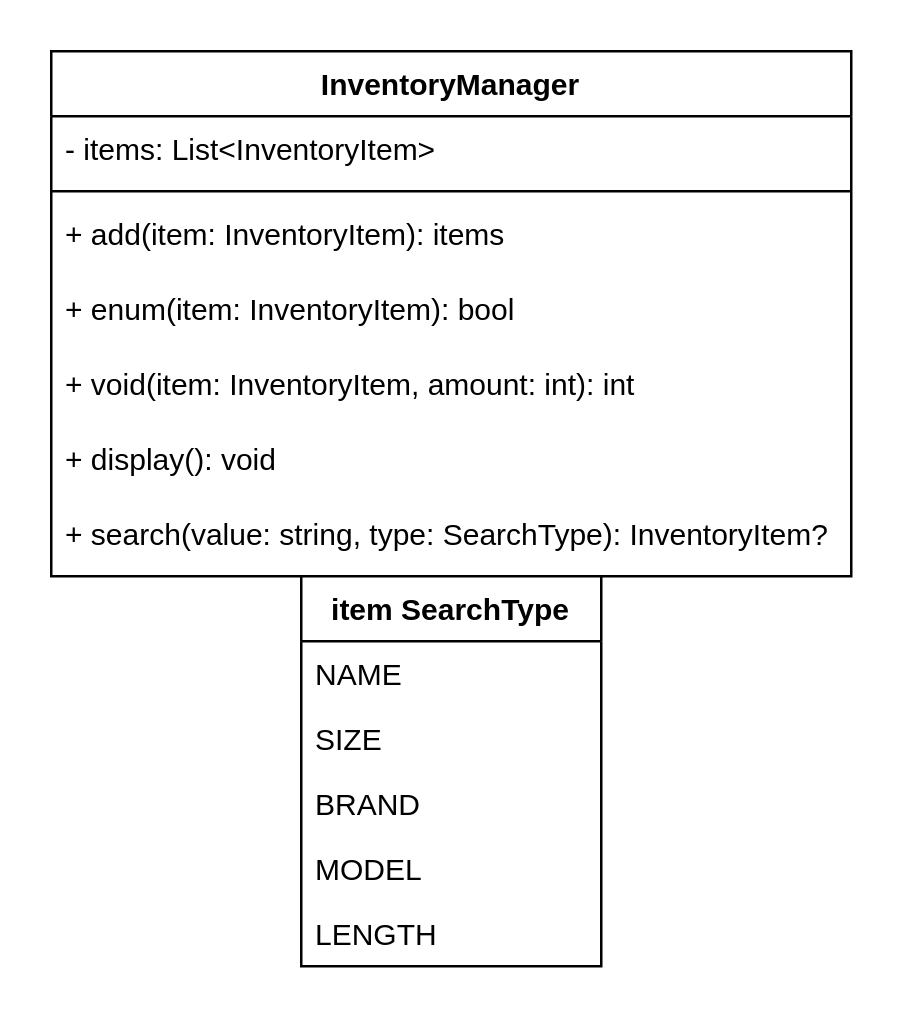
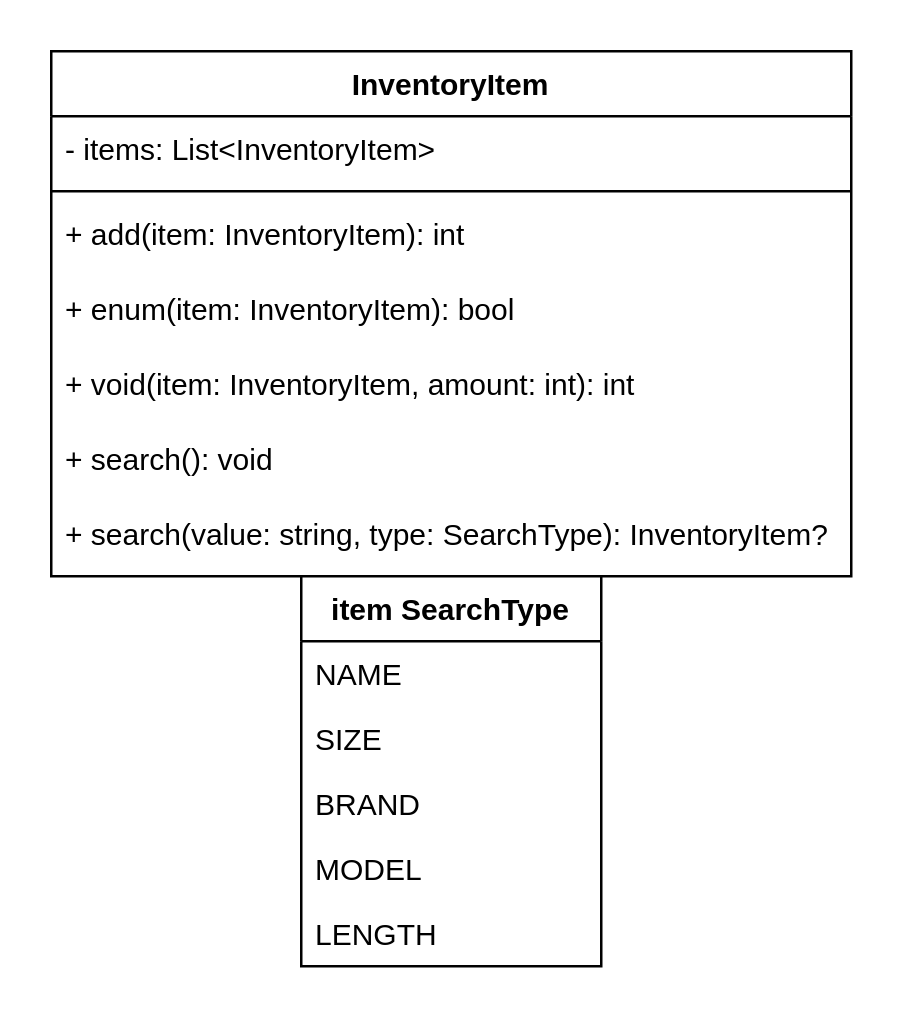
  <mxCell id="0" />
  <mxCell id="1" parent="0" />
- <mxCell id="2" value="InventoryManager" style="swimlane;fontStyle=1;align=center;verticalAlign=top;childLayout=stackLayout;horizontal=1;startSize=26;horizontalStack=0;resizeParent=1;resizeParentMax=0;resizeLast=0;collapsible=1;marginBottom=0;" parent="1" vertex="1"><mxGeometry width="320" height="210" as="geometry" x="20" y="20" /></mxCell>
+ <mxCell id="2" value="InventoryItem" style="swimlane;fontStyle=1;align=center;verticalAlign=top;childLayout=stackLayout;horizontal=1;startSize=26;horizontalStack=0;resizeParent=1;resizeParentMax=0;resizeLast=0;collapsible=1;marginBottom=0;" parent="1" vertex="1"><mxGeometry width="320" height="210" as="geometry" x="20" y="20" /></mxCell>
  <mxCell id="3" value="- items: List&lt;InventoryItem&gt;" style="text;strokeColor=none;fillColor=none;align=left;verticalAlign=top;spacingLeft=4;spacingRight=4;overflow=hidden;rotatable=0;points=[[0,0.5],[1,0.5]];portConstraint=eastwest;" parent="2" vertex="1"><mxGeometry y="26" width="320" height="26" as="geometry" /></mxCell>
  <mxCell id="4" value="" style="line;strokeWidth=1;fillColor=none;align=left;verticalAlign=middle;spacingTop=-1;spacingLeft=3;spacingRight=3;rotatable=0;labelPosition=right;points=[];portConstraint=eastwest;strokeColor=inherit;" parent="2" vertex="1"><mxGeometry y="52" width="320" height="8" as="geometry" /></mxCell>
- <mxCell id="5" value="+ add(item: InventoryItem): items" style="text;strokeColor=none;fillColor=none;align=left;verticalAlign=top;spacingLeft=4;spacingRight=4;overflow=hidden;rotatable=0;points=[[0,0.5],[1,0.5]];portConstraint=eastwest;" parent="2" vertex="1"><mxGeometry y="60" width="320" height="30" as="geometry" /></mxCell>
+ <mxCell id="5" value="+ add(item: InventoryItem): int" style="text;strokeColor=none;fillColor=none;align=left;verticalAlign=top;spacingLeft=4;spacingRight=4;overflow=hidden;rotatable=0;points=[[0,0.5],[1,0.5]];portConstraint=eastwest;" parent="2" vertex="1"><mxGeometry y="60" width="320" height="30" as="geometry" /></mxCell>
  <mxCell id="6" value="+ enum(item: InventoryItem): bool" style="text;strokeColor=none;fillColor=none;align=left;verticalAlign=top;spacingLeft=4;spacingRight=4;overflow=hidden;rotatable=0;points=[[0,0.5],[1,0.5]];portConstraint=eastwest;" parent="2" vertex="1"><mxGeometry y="90" width="320" height="30" as="geometry" /></mxCell>
  <mxCell id="7" value="+ void(item: InventoryItem, amount: int): int" style="text;strokeColor=none;fillColor=none;align=left;verticalAlign=top;spacingLeft=4;spacingRight=4;overflow=hidden;rotatable=0;points=[[0,0.5],[1,0.5]];portConstraint=eastwest;" parent="2" vertex="1"><mxGeometry y="120" width="320" height="30" as="geometry" /></mxCell>
- <mxCell id="8" value="+ display(): void" style="text;strokeColor=none;fillColor=none;align=left;verticalAlign=top;spacingLeft=4;spacingRight=4;overflow=hidden;rotatable=0;points=[[0,0.5],[1,0.5]];portConstraint=eastwest;" parent="2" vertex="1"><mxGeometry y="150" width="320" height="30" as="geometry" /></mxCell>
+ <mxCell id="8" value="+ search(): void" style="text;strokeColor=none;fillColor=none;align=left;verticalAlign=top;spacingLeft=4;spacingRight=4;overflow=hidden;rotatable=0;points=[[0,0.5],[1,0.5]];portConstraint=eastwest;" parent="2" vertex="1"><mxGeometry y="150" width="320" height="30" as="geometry" /></mxCell>
  <mxCell id="9" value="+ search(value: string, type: SearchType): InventoryItem?" style="text;strokeColor=none;fillColor=none;align=left;verticalAlign=top;spacingLeft=4;spacingRight=4;overflow=hidden;rotatable=0;points=[[0,0.5],[1,0.5]];portConstraint=eastwest;" parent="2" vertex="1"><mxGeometry y="180" width="320" height="30" as="geometry" /></mxCell>
  <mxCell id="10" value="item SearchType" style="swimlane;fontStyle=1;align=center;verticalAlign=top;childLayout=stackLayout;horizontal=1;startSize=26;horizontalStack=0;resizeParent=1;resizeParentMax=0;resizeLast=0;collapsible=1;marginBottom=0;" parent="1" vertex="1"><mxGeometry x="120" y="230" width="120" height="156" as="geometry" /></mxCell>
  <mxCell id="11" value="NAME" style="text;strokeColor=none;fillColor=none;align=left;verticalAlign=top;spacingLeft=4;spacingRight=4;overflow=hidden;rotatable=0;points=[[0,0.5],[1,0.5]];portConstraint=eastwest;" parent="10" vertex="1"><mxGeometry y="26" width="120" height="26" as="geometry" /></mxCell>
  <mxCell id="12" value="SIZE" style="text;strokeColor=none;fillColor=none;align=left;verticalAlign=top;spacingLeft=4;spacingRight=4;overflow=hidden;rotatable=0;points=[[0,0.5],[1,0.5]];portConstraint=eastwest;" parent="10" vertex="1"><mxGeometry y="52" width="120" height="26" as="geometry" /></mxCell>
  <mxCell id="13" value="BRAND" style="text;strokeColor=none;fillColor=none;align=left;verticalAlign=top;spacingLeft=4;spacingRight=4;overflow=hidden;rotatable=0;points=[[0,0.5],[1,0.5]];portConstraint=eastwest;" parent="10" vertex="1"><mxGeometry y="78" width="120" height="26" as="geometry" /></mxCell>
  <mxCell id="14" value="MODEL" style="text;strokeColor=none;fillColor=none;align=left;verticalAlign=top;spacingLeft=4;spacingRight=4;overflow=hidden;rotatable=0;points=[[0,0.5],[1,0.5]];portConstraint=eastwest;" parent="10" vertex="1"><mxGeometry y="104" width="120" height="26" as="geometry" /></mxCell>
  <mxCell id="15" value="LENGTH" style="text;strokeColor=none;fillColor=none;align=left;verticalAlign=top;spacingLeft=4;spacingRight=4;overflow=hidden;rotatable=0;points=[[0,0.5],[1,0.5]];portConstraint=eastwest;" parent="10" vertex="1"><mxGeometry y="130" width="120" height="26" as="geometry" /></mxCell>
